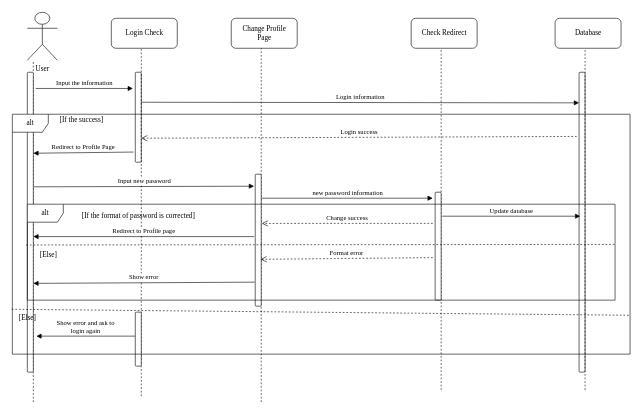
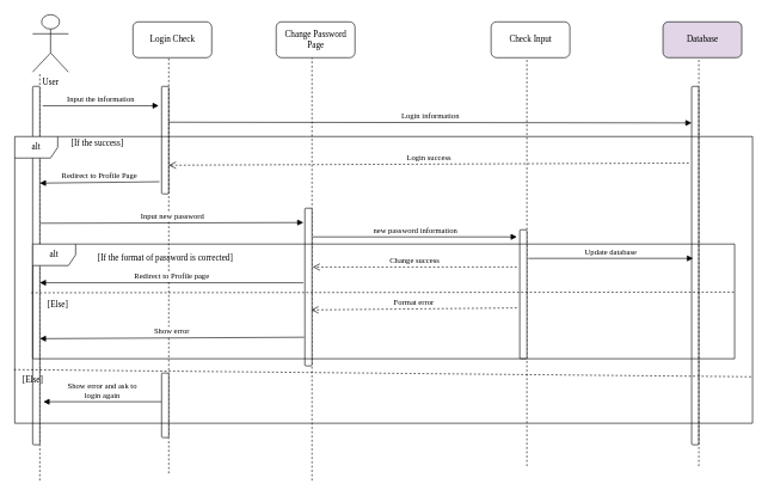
  <mxCell id="0" />
  <mxCell id="1" parent="0" />
  <mxCell id="2" value="User" style="shape=umlActor;verticalLabelPosition=bottom;labelBackgroundColor=#ffffff;verticalAlign=top;html=1;outlineConnect=0;rounded=1;shadow=0;comic=0;strokeWidth=1;fontFamily=Verdana;" vertex="1" parent="1"><mxGeometry x="45" y="20" width="50" height="80" as="geometry" /></mxCell>
  <mxCell id="3" value="" style="endArrow=none;dashed=1;html=1;fontFamily=Verdana;" edge="1" parent="1"><mxGeometry width="50" height="50" relative="1" as="geometry"><mxPoint x="55" y="670" as="sourcePoint" /><mxPoint x="55" y="100" as="targetPoint" /></mxGeometry></mxCell>
  <mxCell id="4" value="" style="html=1;points=[];perimeter=orthogonalPerimeter;rounded=1;shadow=0;comic=0;strokeWidth=1;fontFamily=Verdana;" vertex="1" parent="1"><mxGeometry x="45" y="120" width="10" height="500" as="geometry" /></mxCell>
  <mxCell id="5" value="Login Check" style="html=1;rounded=1;shadow=0;comic=0;strokeWidth=1;fontFamily=Verdana;" vertex="1" parent="1"><mxGeometry x="185" y="30" width="110" height="50" as="geometry" /></mxCell>
- <mxCell id="6" value="Database" style="html=1;rounded=1;shadow=0;comic=0;strokeWidth=1;fontFamily=Verdana;" vertex="1" parent="1"><mxGeometry x="925" y="30" width="110" height="50" as="geometry" /></mxCell>
+ <mxCell id="6" value="Database" style="html=1;rounded=1;shadow=0;comic=0;strokeWidth=1;fontFamily=Verdana;fillColor=#e1d5e7;" vertex="1" parent="1"><mxGeometry x="925" y="30" width="110" height="50" as="geometry" /></mxCell>
  <mxCell id="7" value="" style="html=1;points=[];perimeter=orthogonalPerimeter;rounded=1;shadow=0;comic=0;strokeWidth=1;fontFamily=Verdana;" vertex="1" parent="1"><mxGeometry x="225" y="120" width="10" height="150" as="geometry" /></mxCell>
  <mxCell id="8" value="" style="endArrow=none;dashed=1;html=1;fontFamily=Verdana;" edge="1" parent="1"><mxGeometry width="50" height="50" relative="1" as="geometry"><mxPoint x="235" y="660" as="sourcePoint" /><mxPoint x="235" y="80" as="targetPoint" /></mxGeometry></mxCell>
  <mxCell id="9" value="Input the information" style="html=1;verticalAlign=bottom;endArrow=block;fontFamily=Verdana;exitX=1.4;exitY=0.054;exitDx=0;exitDy=0;exitPerimeter=0;" edge="1" parent="1" source="4"><mxGeometry width="80" relative="1" as="geometry"><mxPoint x="505" y="210" as="sourcePoint" /><mxPoint x="221" y="147" as="targetPoint" /></mxGeometry></mxCell>
  <mxCell id="10" value="" style="endArrow=none;dashed=1;html=1;fontFamily=Verdana;" edge="1" parent="1"><mxGeometry width="50" height="50" relative="1" as="geometry"><mxPoint x="735" y="650" as="sourcePoint" /><mxPoint x="735" y="80" as="targetPoint" /></mxGeometry></mxCell>
  <mxCell id="11" value="" style="html=1;points=[];perimeter=orthogonalPerimeter;rounded=1;shadow=0;comic=0;strokeWidth=1;fontFamily=Verdana;" vertex="1" parent="1"><mxGeometry x="725" y="320" width="10" height="180" as="geometry" /></mxCell>
  <mxCell id="12" value="Login information" style="html=1;verticalAlign=bottom;endArrow=block;fontFamily=Verdana;entryX=0;entryY=0.102;entryDx=0;entryDy=0;entryPerimeter=0;" edge="1" parent="1" target="23"><mxGeometry width="80" relative="1" as="geometry"><mxPoint x="235" y="170" as="sourcePoint" /><mxPoint x="792" y="170" as="targetPoint" /></mxGeometry></mxCell>
  <mxCell id="13" value="Login success" style="html=1;verticalAlign=bottom;endArrow=open;dashed=1;endSize=8;fontFamily=Verdana;exitX=-0.4;exitY=0.214;exitDx=0;exitDy=0;exitPerimeter=0;" edge="1" parent="1" source="23"><mxGeometry relative="1" as="geometry"><mxPoint x="785" y="230" as="sourcePoint" /><mxPoint x="235" y="230" as="targetPoint" /></mxGeometry></mxCell>
  <mxCell id="14" value="Show error and ask to&lt;br&gt;login again" style="html=1;verticalAlign=bottom;endArrow=block;fontFamily=Verdana;exitX=-0.3;exitY=0.356;exitDx=0;exitDy=0;exitPerimeter=0;entryX=1.2;entryY=0.356;entryDx=0;entryDy=0;entryPerimeter=0;" edge="1" parent="1"><mxGeometry width="80" relative="1" as="geometry"><mxPoint x="225" y="560" as="sourcePoint" /><mxPoint x="60" y="560" as="targetPoint" /></mxGeometry></mxCell>
- <mxCell id="15" value="Change Profile&lt;br&gt;Page" style="html=1;rounded=1;shadow=0;comic=0;strokeWidth=1;fontFamily=Verdana;" vertex="1" parent="1"><mxGeometry x="385" y="30" width="110" height="50" as="geometry" /></mxCell>
+ <mxCell id="15" value="Change Password&lt;br&gt;Page" style="html=1;rounded=1;shadow=0;comic=0;strokeWidth=1;fontFamily=Verdana;" vertex="1" parent="1"><mxGeometry x="385" y="30" width="110" height="50" as="geometry" /></mxCell>
  <mxCell id="16" value="" style="endArrow=none;dashed=1;html=1;fontFamily=Verdana;" edge="1" parent="1"><mxGeometry width="50" height="50" relative="1" as="geometry"><mxPoint x="435" y="670" as="sourcePoint" /><mxPoint x="435" y="80" as="targetPoint" /></mxGeometry></mxCell>
  <mxCell id="17" value="Redirect to Profile Page" style="html=1;verticalAlign=bottom;endArrow=block;fontFamily=Verdana;entryX=1;entryY=0.27;entryDx=0;entryDy=0;entryPerimeter=0;exitX=-0.3;exitY=0.887;exitDx=0;exitDy=0;exitPerimeter=0;" edge="1" parent="1" source="7" target="4"><mxGeometry width="80" relative="1" as="geometry"><mxPoint x="515" y="340" as="sourcePoint" /><mxPoint x="595" y="340" as="targetPoint" /></mxGeometry></mxCell>
  <mxCell id="18" value="" style="html=1;points=[];perimeter=orthogonalPerimeter;rounded=1;shadow=0;comic=0;strokeWidth=1;fontFamily=Verdana;" vertex="1" parent="1"><mxGeometry x="425" y="290" width="10" height="220" as="geometry" /></mxCell>
  <mxCell id="19" value="Input new password" style="html=1;verticalAlign=bottom;endArrow=block;fontFamily=Verdana;exitX=1.1;exitY=0.382;exitDx=0;exitDy=0;exitPerimeter=0;" edge="1" parent="1" source="4"><mxGeometry width="80" relative="1" as="geometry"><mxPoint x="515" y="340" as="sourcePoint" /><mxPoint x="423" y="310" as="targetPoint" /></mxGeometry></mxCell>
  <mxCell id="20" value="new password information" style="html=1;verticalAlign=bottom;endArrow=block;fontFamily=Verdana;" edge="1" parent="1"><mxGeometry width="80" relative="1" as="geometry"><mxPoint x="436" y="330" as="sourcePoint" /><mxPoint x="721" y="330" as="targetPoint" /></mxGeometry></mxCell>
  <mxCell id="21" value="Change success" style="html=1;verticalAlign=bottom;endArrow=open;dashed=1;endSize=8;fontFamily=Verdana;entryX=1.1;entryY=0.373;entryDx=0;entryDy=0;entryPerimeter=0;" edge="1" parent="1" target="18"><mxGeometry relative="1" as="geometry"><mxPoint x="721" y="372" as="sourcePoint" /><mxPoint x="515" y="350" as="targetPoint" /></mxGeometry></mxCell>
  <mxCell id="22" value="Redirect to Profile page" style="html=1;verticalAlign=bottom;endArrow=block;fontFamily=Verdana;exitX=-0.2;exitY=0.473;exitDx=0;exitDy=0;exitPerimeter=0;entryX=1;entryY=0.548;entryDx=0;entryDy=0;entryPerimeter=0;" edge="1" parent="1" source="18" target="4"><mxGeometry width="80" relative="1" as="geometry"><mxPoint x="515" y="350" as="sourcePoint" /><mxPoint x="595" y="350" as="targetPoint" /></mxGeometry></mxCell>
  <mxCell id="23" value="" style="html=1;points=[];perimeter=orthogonalPerimeter;rounded=1;shadow=0;comic=0;strokeWidth=1;fontFamily=Verdana;" vertex="1" parent="1"><mxGeometry x="965" y="120" width="10" height="500" as="geometry" /></mxCell>
  <mxCell id="24" value="" style="endArrow=none;dashed=1;html=1;fontFamily=Verdana;" edge="1" parent="1"><mxGeometry width="50" height="50" relative="1" as="geometry"><mxPoint x="975" y="650" as="sourcePoint" /><mxPoint x="975" y="80" as="targetPoint" /></mxGeometry></mxCell>
- <mxCell id="25" value="Check Redirect" style="html=1;rounded=1;shadow=0;comic=0;strokeWidth=1;fontFamily=Verdana;" vertex="1" parent="1"><mxGeometry x="685" y="30" width="110" height="50" as="geometry" /></mxCell>
+ <mxCell id="25" value="Check Input" style="html=1;rounded=1;shadow=0;comic=0;strokeWidth=1;fontFamily=Verdana;" vertex="1" parent="1"><mxGeometry x="685" y="30" width="110" height="50" as="geometry" /></mxCell>
  <mxCell id="26" value="Update database" style="html=1;verticalAlign=bottom;endArrow=block;fontFamily=Verdana;" edge="1" parent="1"><mxGeometry width="80" relative="1" as="geometry"><mxPoint x="737" y="360" as="sourcePoint" /><mxPoint x="967" y="360" as="targetPoint" /></mxGeometry></mxCell>
  <mxCell id="27" value="Format error" style="html=1;verticalAlign=bottom;endArrow=open;dashed=1;endSize=8;fontFamily=Verdana;exitX=-0.4;exitY=0.606;exitDx=0;exitDy=0;exitPerimeter=0;entryX=0.9;entryY=0.645;entryDx=0;entryDy=0;entryPerimeter=0;" edge="1" parent="1" source="11" target="18"><mxGeometry relative="1" as="geometry"><mxPoint x="595" y="350" as="sourcePoint" /><mxPoint x="515" y="350" as="targetPoint" /></mxGeometry></mxCell>
  <mxCell id="28" value="Show error" style="html=1;verticalAlign=bottom;endArrow=block;fontFamily=Verdana;entryX=1;entryY=0.704;entryDx=0;entryDy=0;entryPerimeter=0;" edge="1" parent="1" target="4"><mxGeometry width="80" relative="1" as="geometry"><mxPoint x="424" y="470" as="sourcePoint" /><mxPoint x="595" y="350" as="targetPoint" /></mxGeometry></mxCell>
  <mxCell id="29" value="" style="html=1;points=[];perimeter=orthogonalPerimeter;rounded=1;shadow=0;comic=0;strokeWidth=1;fontFamily=Verdana;" vertex="1" parent="1"><mxGeometry x="225" y="520" width="10" height="90" as="geometry" /></mxCell>
  <mxCell id="30" value="alt" style="shape=umlFrame;whiteSpace=wrap;html=1;rounded=1;shadow=0;comic=0;strokeWidth=1;fontFamily=Verdana;" vertex="1" parent="1"><mxGeometry x="45" y="340" width="980" height="160" as="geometry" /></mxCell>
  <mxCell id="31" value="" style="endArrow=none;dashed=1;html=1;fontFamily=Verdana;exitX=-0.002;exitY=0.425;exitDx=0;exitDy=0;exitPerimeter=0;entryX=0.999;entryY=0.419;entryDx=0;entryDy=0;entryPerimeter=0;" edge="1" parent="1" source="30" target="30"><mxGeometry width="50" height="50" relative="1" as="geometry"><mxPoint x="525" y="380" as="sourcePoint" /><mxPoint x="575" y="330" as="targetPoint" /></mxGeometry></mxCell>
  <mxCell id="32" value="[If the format of password is corrected]" style="text;html=1;align=center;verticalAlign=middle;resizable=0;points=[];autosize=1;fontFamily=Verdana;" vertex="1" parent="1"><mxGeometry x="100" y="350" width="260" height="20" as="geometry" /></mxCell>
  <mxCell id="33" value="[Else]" style="text;html=1;align=center;verticalAlign=middle;resizable=0;points=[];autosize=1;fontFamily=Verdana;" vertex="1" parent="1"><mxGeometry x="55" y="415" width="50" height="20" as="geometry" /></mxCell>
  <mxCell id="34" value="alt" style="shape=umlFrame;whiteSpace=wrap;html=1;rounded=1;shadow=0;comic=0;strokeWidth=1;fontFamily=Verdana;" vertex="1" parent="1"><mxGeometry x="20" y="190" width="1030" height="400" as="geometry" /></mxCell>
  <mxCell id="35" value="" style="endArrow=none;dashed=1;html=1;fontFamily=Verdana;entryX=1;entryY=0.838;entryDx=0;entryDy=0;entryPerimeter=0;exitX=-0.001;exitY=0.813;exitDx=0;exitDy=0;exitPerimeter=0;" edge="1" parent="1" source="34" target="34"><mxGeometry width="50" height="50" relative="1" as="geometry"><mxPoint x="525" y="480" as="sourcePoint" /><mxPoint x="575" y="430" as="targetPoint" /></mxGeometry></mxCell>
  <mxCell id="36" value="[If the success]" style="text;html=1;align=center;verticalAlign=middle;resizable=0;points=[];autosize=1;fontFamily=Verdana;" vertex="1" parent="1"><mxGeometry x="75" y="190" width="120" height="20" as="geometry" /></mxCell>
  <mxCell id="37" value="[Else]" style="text;html=1;align=center;verticalAlign=middle;resizable=0;points=[];autosize=1;fontFamily=Verdana;" vertex="1" parent="1"><mxGeometry x="20" y="520" width="50" height="20" as="geometry" /></mxCell>
